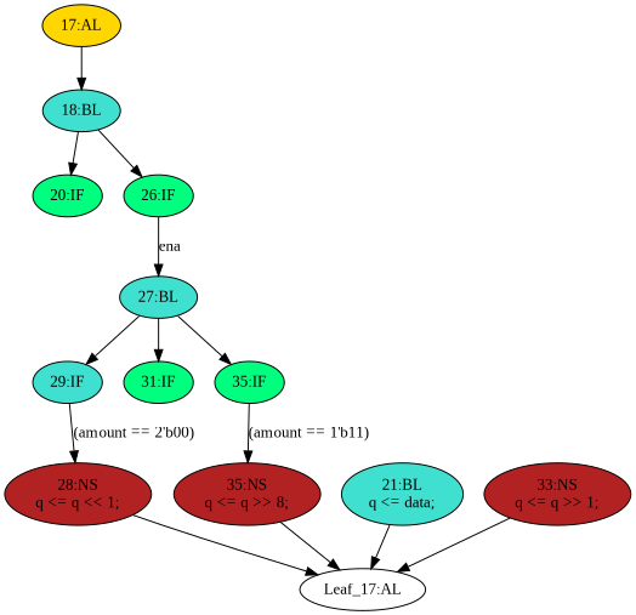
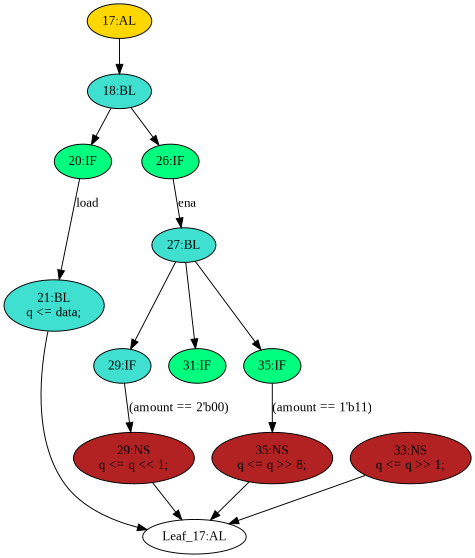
  strict digraph {
    fontname="Liberation Serif"
    node [fillcolor=turquoise fontname="Liberation Serif" statements="[]" style=filled typ=IfStatement]
    edge [cond="[]" fontname="Liberation Serif" lineno=None]
    n1 [ast="<pyverilog.vparser.ast.Always object at 0x7fe543071b10>" clk_sens=True fillcolor=gold label="17:AL" sens="['clk']" typ=Always use_var="['q', 'ena', 'amount', 'data', 'load']"]
    n2 [ast="<pyverilog.vparser.ast.Block object at 0x7fe543071cd0>" label="18:BL" typ=Block]
    n3 [ast="<pyverilog.vparser.ast.IfStatement object at 0x7fe543071d10>" fillcolor=springgreen label="20:IF"]
    n4 [ast="<pyverilog.vparser.ast.IfStatement object at 0x7fe543071fd0>" fillcolor=springgreen label="26:IF"]
    n5 [ast="<pyverilog.vparser.ast.Block object at 0x7fe543071dd0>" label="21:BL\nq <= data;" statements="[<pyverilog.vparser.ast.NonblockingSubstitution object at 0x7fe543071e10>]" typ=Block]
    n6 [ast="<pyverilog.vparser.ast.Block object at 0x7fe542900050>" label="27:BL" typ=Block]
    n7 [def_var="['q']" label="Leaf_17:AL" fillcolor="" statements="" style="" typ=""]
    n8 [ast="<pyverilog.vparser.ast.IfStatement object at 0x7fe542900090>" label="29:IF"]
    n9 [ast="<pyverilog.vparser.ast.IfStatement object at 0x7fe542900350>" fillcolor=springgreen label="31:IF"]
    n10 [ast="<pyverilog.vparser.ast.IfStatement object at 0x7fe5429008d0>" fillcolor=springgreen label="35:IF"]
-   n11 [ast="<pyverilog.vparser.ast.NonblockingSubstitution object at 0x7fe5429000d0>" fillcolor=firebrick label="28:NS\nq <= q << 1;" statements="[<pyverilog.vparser.ast.NonblockingSubstitution object at 0x7fe5429000d0>]" typ=NonblockingSubstitution]
+   n11 [ast="<pyverilog.vparser.ast.NonblockingSubstitution object at 0x7fe5429000d0>" fillcolor=firebrick label="29:NS\nq <= q << 1;" statements="[<pyverilog.vparser.ast.NonblockingSubstitution object at 0x7fe5429000d0>]" typ=NonblockingSubstitution]
    n12 [ast="<pyverilog.vparser.ast.NonblockingSubstitution object at 0x7fe542900910>" fillcolor=firebrick label="35:NS\nq <= q >> 8;" statements="[<pyverilog.vparser.ast.NonblockingSubstitution object at 0x7fe542900910>]" typ=NonblockingSubstitution]
    n13 [ast="<pyverilog.vparser.ast.NonblockingSubstitution object at 0x7fe542900650>" fillcolor=firebrick label="33:NS\nq <= q >> 1;" statements="[<pyverilog.vparser.ast.NonblockingSubstitution object at 0x7fe542900650>]" typ=NonblockingSubstitution]
    n1 -> n2
    n2 -> n3
    n2 -> n4
+   n3 -> n5 [cond="['load']" label=load lineno=20]
    n4 -> n6 [cond="['ena']" label=ena lineno=26]
    n5 -> n7
    n6 -> n8
    n6 -> n9
    n6 -> n10
    n8 -> n11 [cond="['amount']" label="(amount == 2'b00)" lineno=29]
    n10 -> n12 [cond="['amount']" label="(amount == 1'b11)" lineno=35]
    n11 -> n7
    n12 -> n7
    n13 -> n7
  }
